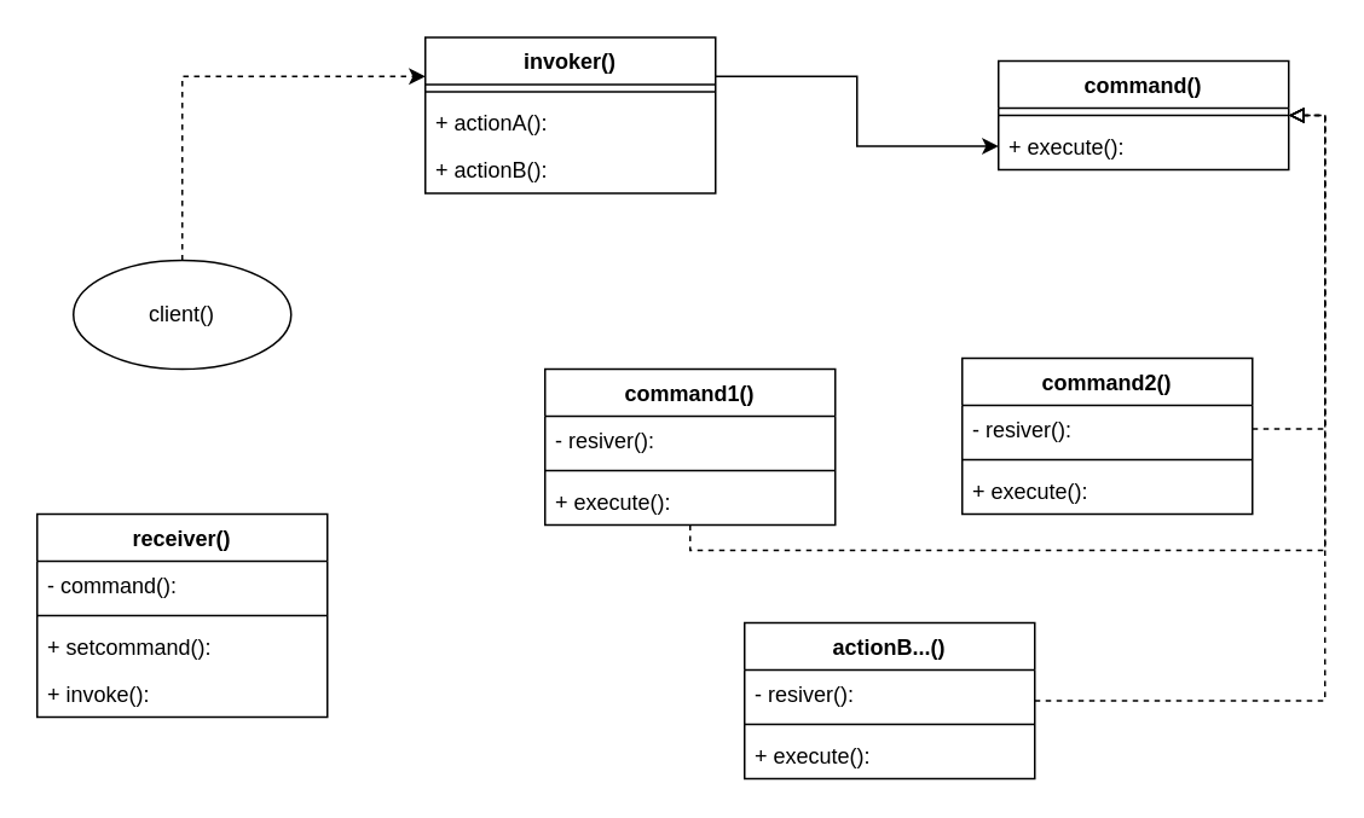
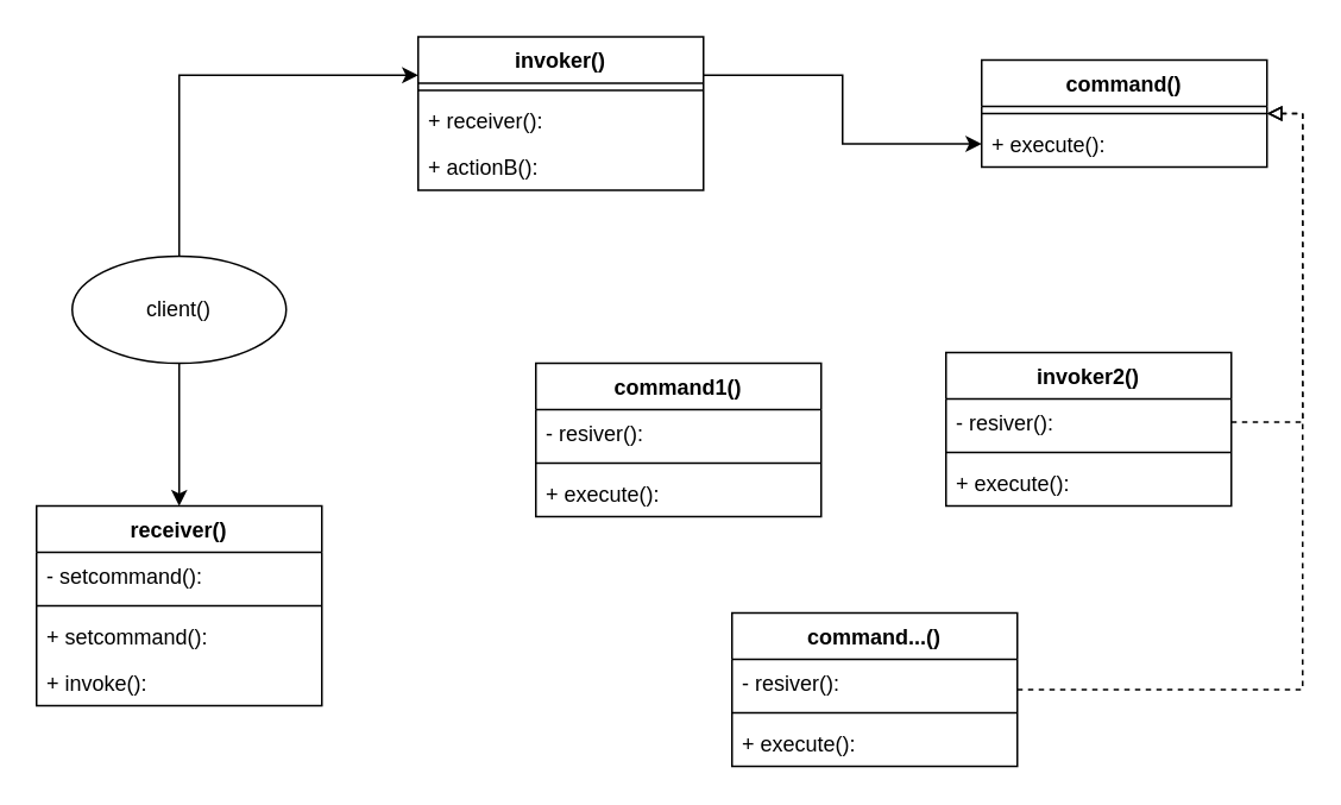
  <mxCell id="0" />
  <mxCell id="1" parent="0" />
  <mxCell id="2" value="command()" style="swimlane;fontStyle=1;align=center;verticalAlign=top;childLayout=stackLayout;horizontal=1;startSize=26;horizontalStack=0;resizeParent=1;resizeParentMax=0;resizeLast=0;collapsible=1;marginBottom=0;whiteSpace=wrap;html=1;" vertex="1" parent="1"><mxGeometry x="550" y="33" width="160" height="60" as="geometry" /></mxCell>
  <mxCell id="3" value="" style="line;strokeWidth=1;fillColor=none;align=left;verticalAlign=middle;spacingTop=-1;spacingLeft=3;spacingRight=3;rotatable=0;labelPosition=right;points=[];portConstraint=eastwest;strokeColor=inherit;" vertex="1" parent="2"><mxGeometry y="26" width="160" height="8" as="geometry" /></mxCell>
  <mxCell id="4" value="+ execute():" style="text;strokeColor=none;fillColor=none;align=left;verticalAlign=top;spacingLeft=4;spacingRight=4;overflow=hidden;rotatable=0;points=[[0,0.5],[1,0.5]];portConstraint=eastwest;whiteSpace=wrap;html=1;" vertex="1" parent="2"><mxGeometry y="34" width="160" height="26" as="geometry" /></mxCell>
  <mxCell id="5" style="edgeStyle=orthogonalEdgeStyle;rounded=0;orthogonalLoop=1;jettySize=auto;html=1;exitX=1;exitY=0.25;exitDx=0;exitDy=0;entryX=0;entryY=0.5;entryDx=0;entryDy=0;" edge="1" parent="1" source="6" target="4"><mxGeometry relative="1" as="geometry" /></mxCell>
  <mxCell id="6" value="invoker()" style="swimlane;fontStyle=1;align=center;verticalAlign=top;childLayout=stackLayout;horizontal=1;startSize=26;horizontalStack=0;resizeParent=1;resizeParentMax=0;resizeLast=0;collapsible=1;marginBottom=0;whiteSpace=wrap;html=1;" vertex="1" parent="1"><mxGeometry x="234" y="20" width="160" height="86" as="geometry" /></mxCell>
  <mxCell id="7" value="" style="line;strokeWidth=1;fillColor=none;align=left;verticalAlign=middle;spacingTop=-1;spacingLeft=3;spacingRight=3;rotatable=0;labelPosition=right;points=[];portConstraint=eastwest;strokeColor=inherit;" vertex="1" parent="6"><mxGeometry y="26" width="160" height="8" as="geometry" /></mxCell>
- <mxCell id="8" value="+ actionA():" style="text;strokeColor=none;fillColor=none;align=left;verticalAlign=top;spacingLeft=4;spacingRight=4;overflow=hidden;rotatable=0;points=[[0,0.5],[1,0.5]];portConstraint=eastwest;whiteSpace=wrap;html=1;" vertex="1" parent="6"><mxGeometry y="34" width="160" height="26" as="geometry" /></mxCell>
+ <mxCell id="8" value="+ receiver():" style="text;strokeColor=none;fillColor=none;align=left;verticalAlign=top;spacingLeft=4;spacingRight=4;overflow=hidden;rotatable=0;points=[[0,0.5],[1,0.5]];portConstraint=eastwest;whiteSpace=wrap;html=1;" vertex="1" parent="6"><mxGeometry y="34" width="160" height="26" as="geometry" /></mxCell>
  <mxCell id="9" value="+ actionB():" style="text;strokeColor=none;fillColor=none;align=left;verticalAlign=top;spacingLeft=4;spacingRight=4;overflow=hidden;rotatable=0;points=[[0,0.5],[1,0.5]];portConstraint=eastwest;whiteSpace=wrap;html=1;" vertex="1" parent="6"><mxGeometry y="60" width="160" height="26" as="geometry" /></mxCell>
  <mxCell id="10" value="receiver()" style="swimlane;fontStyle=1;align=center;verticalAlign=top;childLayout=stackLayout;horizontal=1;startSize=26;horizontalStack=0;resizeParent=1;resizeParentMax=0;resizeLast=0;collapsible=1;marginBottom=0;whiteSpace=wrap;html=1;" vertex="1" parent="1"><mxGeometry x="20" y="283" width="160" height="112" as="geometry" /></mxCell>
- <mxCell id="11" value="- command():" style="text;strokeColor=none;fillColor=none;align=left;verticalAlign=top;spacingLeft=4;spacingRight=4;overflow=hidden;rotatable=0;points=[[0,0.5],[1,0.5]];portConstraint=eastwest;whiteSpace=wrap;html=1;" vertex="1" parent="10"><mxGeometry y="26" width="160" height="26" as="geometry" /></mxCell>
+ <mxCell id="11" value="- setcommand():" style="text;strokeColor=none;fillColor=none;align=left;verticalAlign=top;spacingLeft=4;spacingRight=4;overflow=hidden;rotatable=0;points=[[0,0.5],[1,0.5]];portConstraint=eastwest;whiteSpace=wrap;html=1;" vertex="1" parent="10"><mxGeometry y="26" width="160" height="26" as="geometry" /></mxCell>
  <mxCell id="12" value="" style="line;strokeWidth=1;fillColor=none;align=left;verticalAlign=middle;spacingTop=-1;spacingLeft=3;spacingRight=3;rotatable=0;labelPosition=right;points=[];portConstraint=eastwest;strokeColor=inherit;" vertex="1" parent="10"><mxGeometry y="52" width="160" height="8" as="geometry" /></mxCell>
  <mxCell id="13" value="+ setcommand():" style="text;strokeColor=none;fillColor=none;align=left;verticalAlign=top;spacingLeft=4;spacingRight=4;overflow=hidden;rotatable=0;points=[[0,0.5],[1,0.5]];portConstraint=eastwest;whiteSpace=wrap;html=1;" vertex="1" parent="10"><mxGeometry y="60" width="160" height="26" as="geometry" /></mxCell>
  <mxCell id="14" value="+ invoke():" style="text;strokeColor=none;fillColor=none;align=left;verticalAlign=top;spacingLeft=4;spacingRight=4;overflow=hidden;rotatable=0;points=[[0,0.5],[1,0.5]];portConstraint=eastwest;whiteSpace=wrap;html=1;" vertex="1" parent="10"><mxGeometry y="86" width="160" height="26" as="geometry" /></mxCell>
- <mxCell id="15" style="edgeStyle=orthogonalEdgeStyle;rounded=0;orthogonalLoop=1;jettySize=auto;html=1;exitX=0.5;exitY=0;exitDx=0;exitDy=0;entryX=0;entryY=0.25;entryDx=0;entryDy=0;dashed=1;" edge="1" parent="1" source="17" target="6"><mxGeometry relative="1" as="geometry" /></mxCell>
+ <mxCell id="15" style="edgeStyle=orthogonalEdgeStyle;rounded=0;orthogonalLoop=1;jettySize=auto;html=1;exitX=0.5;exitY=0;exitDx=0;exitDy=0;entryX=0;entryY=0.25;entryDx=0;entryDy=0;" edge="1" parent="1" source="17" target="6"><mxGeometry relative="1" as="geometry" /></mxCell>
+ <mxCell id="16" style="edgeStyle=orthogonalEdgeStyle;rounded=0;orthogonalLoop=1;jettySize=auto;html=1;exitX=0.5;exitY=1;exitDx=0;exitDy=0;entryX=0.5;entryY=0;entryDx=0;entryDy=0;" edge="1" parent="1" source="17" target="10"><mxGeometry relative="1" as="geometry" /></mxCell>
  <mxCell id="17" value="client()" style="ellipse;whiteSpace=wrap;html=1;" vertex="1" parent="1"><mxGeometry x="40" y="143" width="120" height="60" as="geometry" /></mxCell>
- <mxCell id="18" style="edgeStyle=orthogonalEdgeStyle;rounded=0;orthogonalLoop=1;jettySize=auto;html=1;entryX=1;entryY=0.5;entryDx=0;entryDy=0;dashed=1;endArrow=block;endFill=0;" edge="1" parent="1" source="19" target="2"><mxGeometry relative="1" as="geometry"><Array as="points"><mxPoint x="380" y="303" /><mxPoint x="730" y="303" /><mxPoint x="730" y="63" /></Array></mxGeometry></mxCell>
  <mxCell id="19" value="command1()" style="swimlane;fontStyle=1;align=center;verticalAlign=top;childLayout=stackLayout;horizontal=1;startSize=26;horizontalStack=0;resizeParent=1;resizeParentMax=0;resizeLast=0;collapsible=1;marginBottom=0;whiteSpace=wrap;html=1;" vertex="1" parent="1"><mxGeometry x="300" y="203" width="160" height="86" as="geometry" /></mxCell>
  <mxCell id="20" value="- resiver():" style="text;strokeColor=none;fillColor=none;align=left;verticalAlign=top;spacingLeft=4;spacingRight=4;overflow=hidden;rotatable=0;points=[[0,0.5],[1,0.5]];portConstraint=eastwest;whiteSpace=wrap;html=1;" vertex="1" parent="19"><mxGeometry y="26" width="160" height="26" as="geometry" /></mxCell>
  <mxCell id="21" value="" style="line;strokeWidth=1;fillColor=none;align=left;verticalAlign=middle;spacingTop=-1;spacingLeft=3;spacingRight=3;rotatable=0;labelPosition=right;points=[];portConstraint=eastwest;strokeColor=inherit;" vertex="1" parent="19"><mxGeometry y="52" width="160" height="8" as="geometry" /></mxCell>
  <mxCell id="22" value="+ execute():" style="text;strokeColor=none;fillColor=none;align=left;verticalAlign=top;spacingLeft=4;spacingRight=4;overflow=hidden;rotatable=0;points=[[0,0.5],[1,0.5]];portConstraint=eastwest;whiteSpace=wrap;html=1;" vertex="1" parent="19"><mxGeometry y="60" width="160" height="26" as="geometry" /></mxCell>
- <mxCell id="23" value="command2()" style="swimlane;fontStyle=1;align=center;verticalAlign=top;childLayout=stackLayout;horizontal=1;startSize=26;horizontalStack=0;resizeParent=1;resizeParentMax=0;resizeLast=0;collapsible=1;marginBottom=0;whiteSpace=wrap;html=1;" vertex="1" parent="1"><mxGeometry x="530" y="197" width="160" height="86" as="geometry" /></mxCell>
+ <mxCell id="23" value="invoker2()" style="swimlane;fontStyle=1;align=center;verticalAlign=top;childLayout=stackLayout;horizontal=1;startSize=26;horizontalStack=0;resizeParent=1;resizeParentMax=0;resizeLast=0;collapsible=1;marginBottom=0;whiteSpace=wrap;html=1;" vertex="1" parent="1"><mxGeometry x="530" y="197" width="160" height="86" as="geometry" /></mxCell>
  <mxCell id="24" value="- resiver():" style="text;strokeColor=none;fillColor=none;align=left;verticalAlign=top;spacingLeft=4;spacingRight=4;overflow=hidden;rotatable=0;points=[[0,0.5],[1,0.5]];portConstraint=eastwest;whiteSpace=wrap;html=1;" vertex="1" parent="23"><mxGeometry y="26" width="160" height="26" as="geometry" /></mxCell>
  <mxCell id="25" value="" style="line;strokeWidth=1;fillColor=none;align=left;verticalAlign=middle;spacingTop=-1;spacingLeft=3;spacingRight=3;rotatable=0;labelPosition=right;points=[];portConstraint=eastwest;strokeColor=inherit;" vertex="1" parent="23"><mxGeometry y="52" width="160" height="8" as="geometry" /></mxCell>
  <mxCell id="26" value="+ execute():" style="text;strokeColor=none;fillColor=none;align=left;verticalAlign=top;spacingLeft=4;spacingRight=4;overflow=hidden;rotatable=0;points=[[0,0.5],[1,0.5]];portConstraint=eastwest;whiteSpace=wrap;html=1;" vertex="1" parent="23"><mxGeometry y="60" width="160" height="26" as="geometry" /></mxCell>
- <mxCell id="27" value="actionB...()" style="swimlane;fontStyle=1;align=center;verticalAlign=top;childLayout=stackLayout;horizontal=1;startSize=26;horizontalStack=0;resizeParent=1;resizeParentMax=0;resizeLast=0;collapsible=1;marginBottom=0;whiteSpace=wrap;html=1;" vertex="1" parent="1"><mxGeometry x="410" y="343" width="160" height="86" as="geometry" /></mxCell>
+ <mxCell id="27" value="command...()" style="swimlane;fontStyle=1;align=center;verticalAlign=top;childLayout=stackLayout;horizontal=1;startSize=26;horizontalStack=0;resizeParent=1;resizeParentMax=0;resizeLast=0;collapsible=1;marginBottom=0;whiteSpace=wrap;html=1;" vertex="1" parent="1"><mxGeometry x="410" y="343" width="160" height="86" as="geometry" /></mxCell>
  <mxCell id="28" value="- resiver():" style="text;strokeColor=none;fillColor=none;align=left;verticalAlign=top;spacingLeft=4;spacingRight=4;overflow=hidden;rotatable=0;points=[[0,0.5],[1,0.5]];portConstraint=eastwest;whiteSpace=wrap;html=1;" vertex="1" parent="27"><mxGeometry y="26" width="160" height="26" as="geometry" /></mxCell>
  <mxCell id="29" value="" style="line;strokeWidth=1;fillColor=none;align=left;verticalAlign=middle;spacingTop=-1;spacingLeft=3;spacingRight=3;rotatable=0;labelPosition=right;points=[];portConstraint=eastwest;strokeColor=inherit;" vertex="1" parent="27"><mxGeometry y="52" width="160" height="8" as="geometry" /></mxCell>
  <mxCell id="30" value="+ execute():" style="text;strokeColor=none;fillColor=none;align=left;verticalAlign=top;spacingLeft=4;spacingRight=4;overflow=hidden;rotatable=0;points=[[0,0.5],[1,0.5]];portConstraint=eastwest;whiteSpace=wrap;html=1;" vertex="1" parent="27"><mxGeometry y="60" width="160" height="26" as="geometry" /></mxCell>
  <mxCell id="31" style="edgeStyle=orthogonalEdgeStyle;rounded=0;orthogonalLoop=1;jettySize=auto;html=1;entryX=1;entryY=-0.154;entryDx=0;entryDy=0;entryPerimeter=0;dashed=1;endArrow=block;endFill=0;" edge="1" parent="1" source="27" target="4"><mxGeometry relative="1" as="geometry"><Array as="points"><mxPoint x="730" y="386" /><mxPoint x="730" y="63" /></Array></mxGeometry></mxCell>
  <mxCell id="32" style="edgeStyle=orthogonalEdgeStyle;rounded=0;orthogonalLoop=1;jettySize=auto;html=1;entryX=1;entryY=0.5;entryDx=0;entryDy=0;dashed=1;endArrow=block;endFill=0;" edge="1" parent="1" source="24" target="2"><mxGeometry relative="1" as="geometry" /></mxCell>
